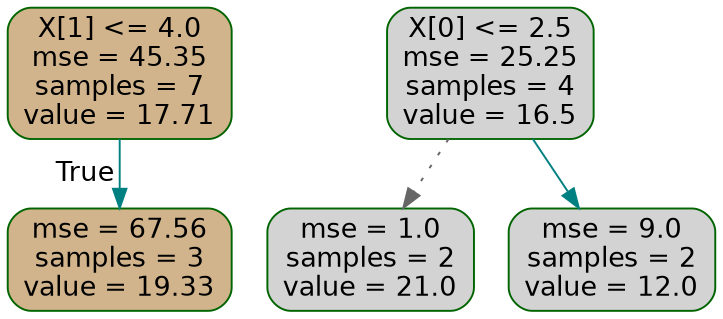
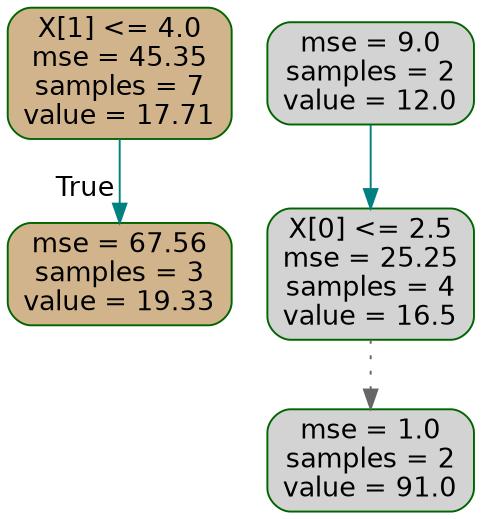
  digraph {
    node [color=darkgreen fillcolor=lightgrey fontname=helvetica shape=box style="filled, rounded"]
    edge [color=teal fontname=helvetica style=solid]
    n1 [fillcolor=tan label="X[1] <= 4.0\nmse = 45.35\nsamples = 7\nvalue = 17.71"]
    n2 [fillcolor=tan label="mse = 67.56\nsamples = 3\nvalue = 19.33"]
    n3 [label="X[0] <= 2.5\nmse = 25.25\nsamples = 4\nvalue = 16.5"]
-   n4 [label="mse = 1.0\nsamples = 2\nvalue = 21.0"]
+   n4 [label="mse = 1.0\nsamples = 2\nvalue = 91.0"]
    n5 [label="mse = 9.0\nsamples = 2\nvalue = 12.0"]
    n1 -> n2 [headlabel=True labelangle=45 labeldistance=2.5]
    n3 -> n4 [color=gray40 style=dotted]
-   n3 -> n5
+   n5 -> n3
  }
